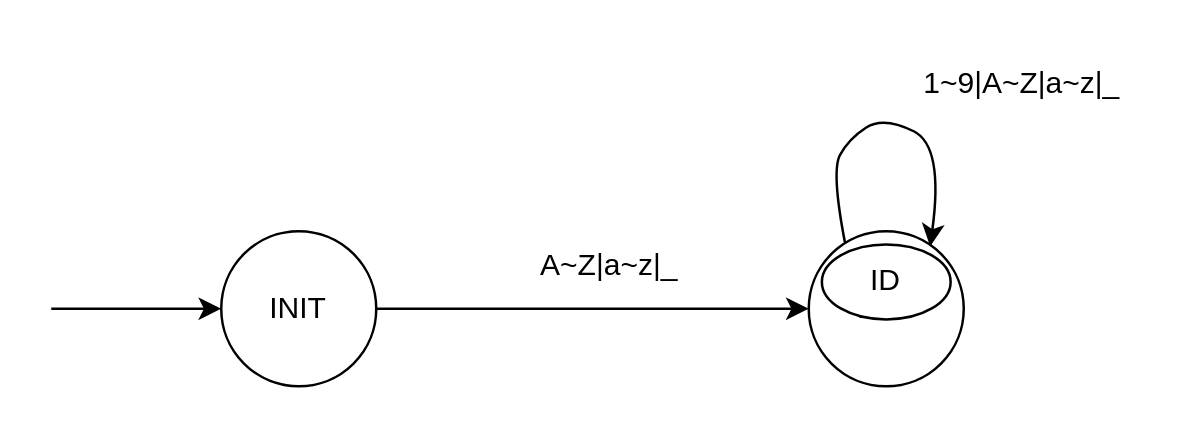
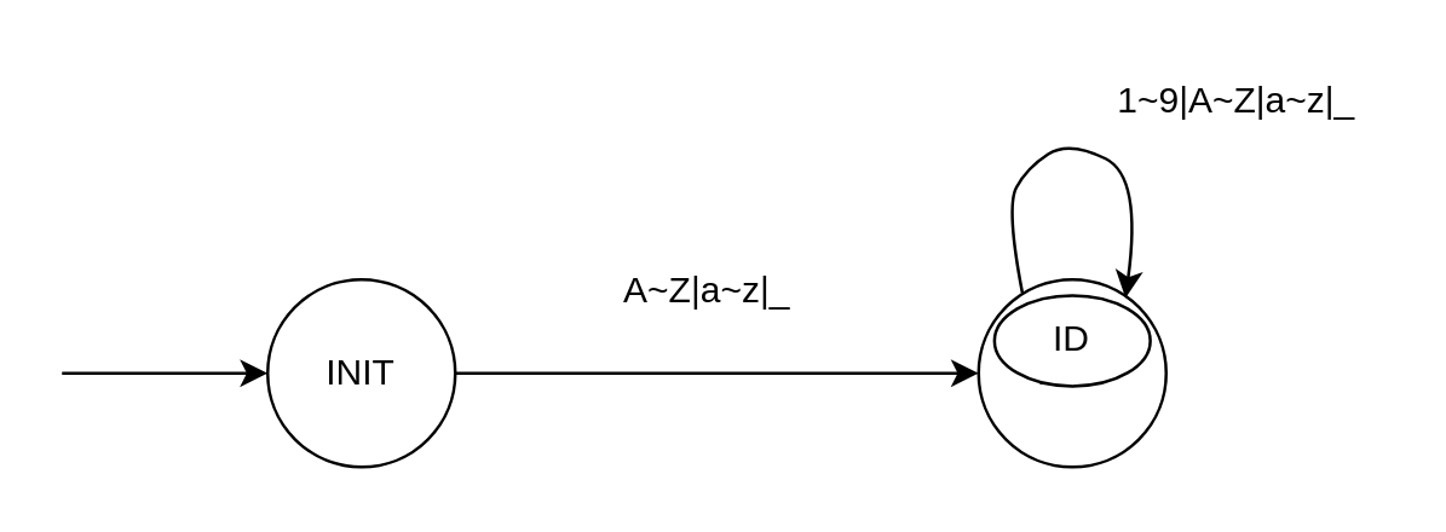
  <mxCell id="0" />
  <mxCell id="1" parent="0" />
  <mxCell id="2" style="edgeStyle=orthogonalEdgeStyle;rounded=0;orthogonalLoop=1;jettySize=auto;html=1;" edge="1" parent="1" source="3" target="5"><mxGeometry relative="1" as="geometry" /></mxCell>
  <mxCell id="3" value="INIT" style="ellipse;whiteSpace=wrap;html=1;aspect=fixed;" vertex="1" parent="1"><mxGeometry x="88" y="92" width="62" height="62" as="geometry" /></mxCell>
  <mxCell id="4" value="" style="endArrow=classic;html=1;rounded=0;" edge="1" parent="1"><mxGeometry width="50" height="50" relative="1" as="geometry"><mxPoint x="20" y="123" as="sourcePoint" /><mxPoint x="88" y="123" as="targetPoint" /></mxGeometry></mxCell>
  <mxCell id="5" value="INIT" style="ellipse;whiteSpace=wrap;html=1;aspect=fixed;" vertex="1" parent="1"><mxGeometry x="323" y="92" width="62" height="62" as="geometry" /></mxCell>
  <mxCell id="6" value="ID" style="ellipse;whiteSpace=wrap;html=1;aspect=fixed;" vertex="1" parent="1"><mxGeometry x="328.25" y="97.25" width="51.5" height="30" as="geometry" /></mxCell>
- <mxCell id="7" value="A~Z|a~z|_" style="text;html=1;align=center;verticalAlign=middle;resizable=0;points=[];autosize=1;strokeColor=none;fillColor=none;" vertex="1" parent="1"><mxGeometry x="206" y="93" width="73" height="26" as="geometry" /></mxCell>
+ <mxCell id="7" value="A~Z|a~z|_" style="text;html=1;align=center;verticalAlign=middle;resizable=0;points=[];autosize=1;strokeColor=none;fillColor=none;" vertex="1" parent="1"><mxGeometry x="196" y="83" width="73" height="26" as="geometry" /></mxCell>
  <mxCell id="8" value="1~9|A~Z|a~z|_" style="text;html=1;align=center;verticalAlign=middle;resizable=0;points=[];autosize=1;strokeColor=none;fillColor=none;" vertex="1" parent="1"><mxGeometry x="360" y="20" width="96" height="26" as="geometry" /></mxCell>
  <mxCell id="9" value="" style="curved=1;endArrow=classic;html=1;rounded=0;exitX=0.233;exitY=0.07;exitDx=0;exitDy=0;exitPerimeter=0;entryX=0.783;entryY=0.098;entryDx=0;entryDy=0;entryPerimeter=0;" edge="1" parent="1" source="5" target="5"><mxGeometry width="50" height="50" relative="1" as="geometry"><mxPoint x="317" y="71" as="sourcePoint" /><mxPoint x="356" y="75" as="targetPoint" /><Array as="points"><mxPoint x="332" y="68" /><mxPoint x="339" y="55" /><mxPoint x="353" y="46" /><mxPoint x="377" y="58" /></Array></mxGeometry></mxCell>
